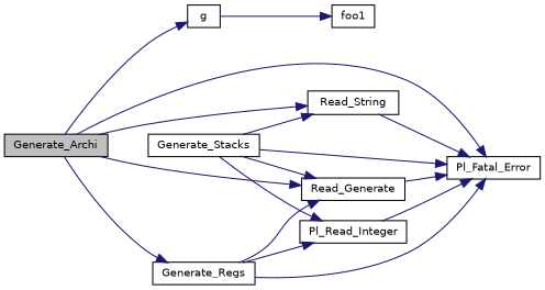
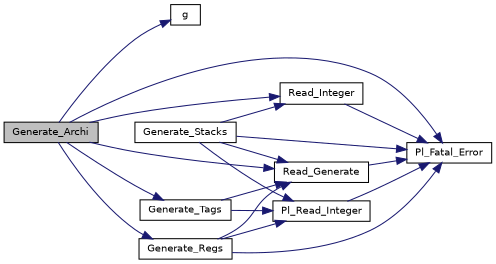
  digraph {
    rankdir=LR
    node [color=black fillcolor=white fontname=Helvetica fontsize=10 shape=record style=filled]
    edge [color=midnightblue fontname=Helvetica fontsize=10 labelfontname=Helvetica labelfontsize=10 style=solid]
    n1 [fillcolor=grey75 fontcolor=black height=0.2 label=Generate_Archi width=0.4]
    n2 [height=0.2 label=g width=0.4]
    n3 [height=0.2 label=Pl_Fatal_Error width=0.4]
    n4 [height=0.2 label=Read_Generate width=0.4]
    n5 [height=0.2 label=Generate_Regs width=0.4]
-   n7 [height=0.2 label=Read_String width=0.4]
-   n8 [height=0.2 label=foo1 width=0.4]
+   n6 [height=0.2 label=Generate_Tags width=0.4]
+   n7 [height=0.2 label=Read_Integer width=0.4]
    n9 [height=0.2 label=Pl_Read_Integer width=0.4]
    n10 [height=0.2 label=Generate_Stacks width=0.4]
    n1 -> n2
    n1 -> n3
    n1 -> n4
    n1 -> n5
+   n1 -> n6
    n1 -> n7
-   n2 -> n8
    n4 -> n3
    n5 -> n3
    n5 -> n4
    n5 -> n9
+   n6 -> n4
+   n6 -> n9
    n7 -> n3
    n9 -> n3
    n10 -> n3
    n10 -> n4
    n10 -> n7
    n10 -> n9
  }
